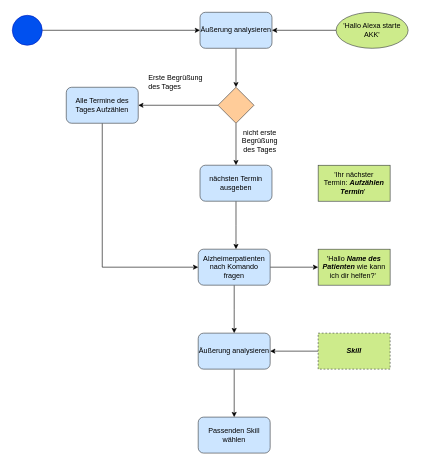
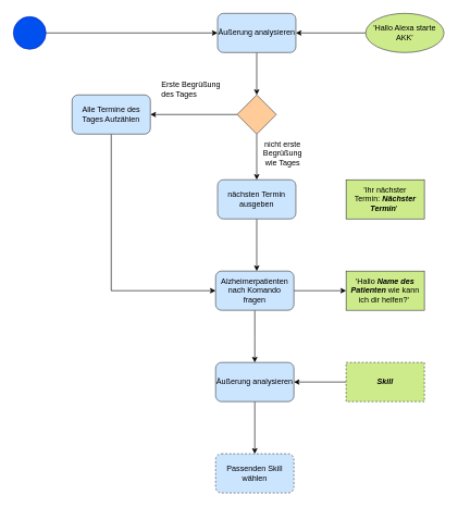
  <mxCell id="0" />
  <mxCell id="1" parent="0" />
  <mxCell id="2" value="" style="edgeStyle=orthogonalEdgeStyle;rounded=0;orthogonalLoop=1;jettySize=auto;html=1;" edge="1" parent="1" source="3" target="5"><mxGeometry relative="1" as="geometry"><mxPoint x="150" y="50" as="targetPoint" /></mxGeometry></mxCell>
  <mxCell id="3" value="" style="ellipse;whiteSpace=wrap;html=1;aspect=fixed;fillColor=#0050ef;strokeColor=#001DBC;fontColor=#ffffff;" parent="1" vertex="1"><mxGeometry x="20" y="25" width="50" height="50" as="geometry" /></mxCell>
  <mxCell id="4" value="" style="edgeStyle=orthogonalEdgeStyle;rounded=0;orthogonalLoop=1;jettySize=auto;html=1;" parent="1" source="5" target="10" edge="1"><mxGeometry relative="1" as="geometry" /></mxCell>
  <mxCell id="5" value="Äußerung analysieren" style="rounded=1;whiteSpace=wrap;html=1;fillColor=#cce5ff;strokeColor=#36393d;" parent="1" vertex="1"><mxGeometry x="333" y="20" width="120" height="60" as="geometry" /></mxCell>
  <mxCell id="6" style="edgeStyle=orthogonalEdgeStyle;rounded=0;orthogonalLoop=1;jettySize=auto;html=1;exitX=0;exitY=0.5;exitDx=0;exitDy=0;entryX=1;entryY=0.5;entryDx=0;entryDy=0;" parent="1" source="7" target="5" edge="1"><mxGeometry relative="1" as="geometry" /></mxCell>
  <mxCell id="7" value="'Hallo Alexa starte AKK'" style="ellipse;whiteSpace=wrap;html=1;fillColor=#cdeb8b;strokeColor=#36393d;" parent="1" vertex="1"><mxGeometry x="560" y="20" width="120" height="60" as="geometry" /></mxCell>
  <mxCell id="8" value="" style="edgeStyle=orthogonalEdgeStyle;rounded=0;orthogonalLoop=1;jettySize=auto;html=1;" parent="1" source="10" target="14" edge="1"><mxGeometry relative="1" as="geometry" /></mxCell>
  <mxCell id="9" value="" style="edgeStyle=orthogonalEdgeStyle;rounded=0;orthogonalLoop=1;jettySize=auto;html=1;" parent="1" source="10" target="12" edge="1"><mxGeometry relative="1" as="geometry" /></mxCell>
  <mxCell id="10" value="" style="rhombus;whiteSpace=wrap;html=1;fillColor=#ffcc99;strokeColor=#36393d;" parent="1" vertex="1"><mxGeometry x="363" y="145" width="60" height="60" as="geometry" /></mxCell>
  <mxCell id="11" value="" style="edgeStyle=orthogonalEdgeStyle;rounded=0;orthogonalLoop=1;jettySize=auto;html=1;" parent="1" source="12" edge="1"><mxGeometry relative="1" as="geometry"><mxPoint x="393" y="415" as="targetPoint" /></mxGeometry></mxCell>
  <mxCell id="12" value="nächsten Termin ausgeben" style="rounded=1;whiteSpace=wrap;html=1;fillColor=#cce5ff;strokeColor=#36393d;" parent="1" vertex="1"><mxGeometry x="333" y="275" width="120" height="60" as="geometry" /></mxCell>
  <mxCell id="13" style="edgeStyle=orthogonalEdgeStyle;rounded=0;orthogonalLoop=1;jettySize=auto;html=1;exitX=0.5;exitY=1;exitDx=0;exitDy=0;entryX=0;entryY=0.5;entryDx=0;entryDy=0;" parent="1" source="14" target="19" edge="1"><mxGeometry relative="1" as="geometry" /></mxCell>
  <mxCell id="14" value="Alle Termine des Tages Aufzählen" style="rounded=1;whiteSpace=wrap;html=1;fillColor=#cce5ff;strokeColor=#36393d;" parent="1" vertex="1"><mxGeometry x="110" y="145" width="120" height="60" as="geometry" /></mxCell>
  <mxCell id="15" value="Erste Begrüßung &lt;br&gt;des Tages" style="text;html=1;resizable=0;points=[];autosize=1;align=left;verticalAlign=top;spacingTop=-4;" parent="1" vertex="1"><mxGeometry x="245" y="120" width="110" height="30" as="geometry" /></mxCell>
- <mxCell id="16" value="nicht erste Begrüßung des Tages" style="text;html=1;strokeColor=none;fillColor=none;align=center;verticalAlign=middle;whiteSpace=wrap;rounded=0;" parent="1" vertex="1"><mxGeometry x="413" y="225" width="40" height="20" as="geometry" /></mxCell>
+ <mxCell id="16" value="nicht erste Begrüßung wie Tages" style="text;html=1;strokeColor=none;fillColor=none;align=center;verticalAlign=middle;whiteSpace=wrap;rounded=0;" parent="1" vertex="1"><mxGeometry x="413" y="225" width="40" height="20" as="geometry" /></mxCell>
  <mxCell id="17" value="" style="edgeStyle=orthogonalEdgeStyle;rounded=0;orthogonalLoop=1;jettySize=auto;html=1;" parent="1" source="19" edge="1"><mxGeometry relative="1" as="geometry"><mxPoint x="390" y="555" as="targetPoint" /></mxGeometry></mxCell>
  <mxCell id="18" value="" style="edgeStyle=orthogonalEdgeStyle;rounded=0;orthogonalLoop=1;jettySize=auto;html=1;" edge="1" parent="1" source="19" target="25"><mxGeometry relative="1" as="geometry" /></mxCell>
  <mxCell id="19" value="Alzheimerpatienten nach Komando fragen" style="rounded=1;whiteSpace=wrap;html=1;fillColor=#cce5ff;strokeColor=#36393d;" parent="1" vertex="1"><mxGeometry x="330" y="415" width="120" height="60" as="geometry" /></mxCell>
  <mxCell id="20" value="" style="edgeStyle=orthogonalEdgeStyle;rounded=0;orthogonalLoop=1;jettySize=auto;html=1;" parent="1" source="21" target="22" edge="1"><mxGeometry relative="1" as="geometry" /></mxCell>
  <mxCell id="21" value="Äußerung analysieren" style="rounded=1;whiteSpace=wrap;html=1;fillColor=#cce5ff;strokeColor=#36393d;" parent="1" vertex="1"><mxGeometry x="330" y="555" width="120" height="60" as="geometry" /></mxCell>
- <mxCell id="22" value="Passenden Skill wählen" style="rounded=1;whiteSpace=wrap;html=1;fillColor=#cce5ff;strokeColor=#36393d;" parent="1" vertex="1"><mxGeometry x="330" y="695" width="120" height="60" as="geometry" /></mxCell>
+ <mxCell id="22" value="Passenden Skill wählen" style="rounded=1;whiteSpace=wrap;html=1;fillColor=#cce5ff;strokeColor=#36393d;dashed=1;" parent="1" vertex="1"><mxGeometry x="330" y="695" width="120" height="60" as="geometry" /></mxCell>
  <mxCell id="23" value="" style="edgeStyle=orthogonalEdgeStyle;rounded=0;orthogonalLoop=1;jettySize=auto;html=1;" edge="1" parent="1" source="24" target="21"><mxGeometry relative="1" as="geometry" /></mxCell>
  <mxCell id="24" value="&lt;b&gt;&lt;i&gt;Skill&lt;/i&gt;&lt;/b&gt;" style="rounded=0;whiteSpace=wrap;html=1;fillColor=#cdeb8b;strokeColor=#36393d;dashed=1;" vertex="1" parent="1"><mxGeometry x="530" y="555" width="120" height="60" as="geometry" /></mxCell>
  <mxCell id="25" value="'Hallo &lt;b&gt;&lt;i&gt;Name des Patienten&lt;/i&gt;&lt;/b&gt;&amp;nbsp;wie kann ich dir helfen?'&amp;nbsp;" style="rounded=0;whiteSpace=wrap;html=1;fillColor=#cdeb8b;strokeColor=#36393d;" vertex="1" parent="1"><mxGeometry x="530" y="415" width="120" height="60" as="geometry" /></mxCell>
- <mxCell id="26" value="'Ihr nächster Termin:&amp;nbsp;&lt;b&gt;&lt;i&gt;Aufzählen Termin&lt;/i&gt;&lt;/b&gt;'&amp;nbsp;" style="rounded=0;whiteSpace=wrap;html=1;fillColor=#cdeb8b;strokeColor=#36393d;" vertex="1" parent="1"><mxGeometry x="530" y="275" width="120" height="60" as="geometry" /></mxCell>
+ <mxCell id="26" value="'Ihr nächster Termin:&amp;nbsp;&lt;b&gt;&lt;i&gt;Nächster Termin&lt;/i&gt;&lt;/b&gt;'&amp;nbsp;" style="rounded=0;whiteSpace=wrap;html=1;fillColor=#cdeb8b;strokeColor=#36393d;" vertex="1" parent="1"><mxGeometry x="530" y="275" width="120" height="60" as="geometry" /></mxCell>
